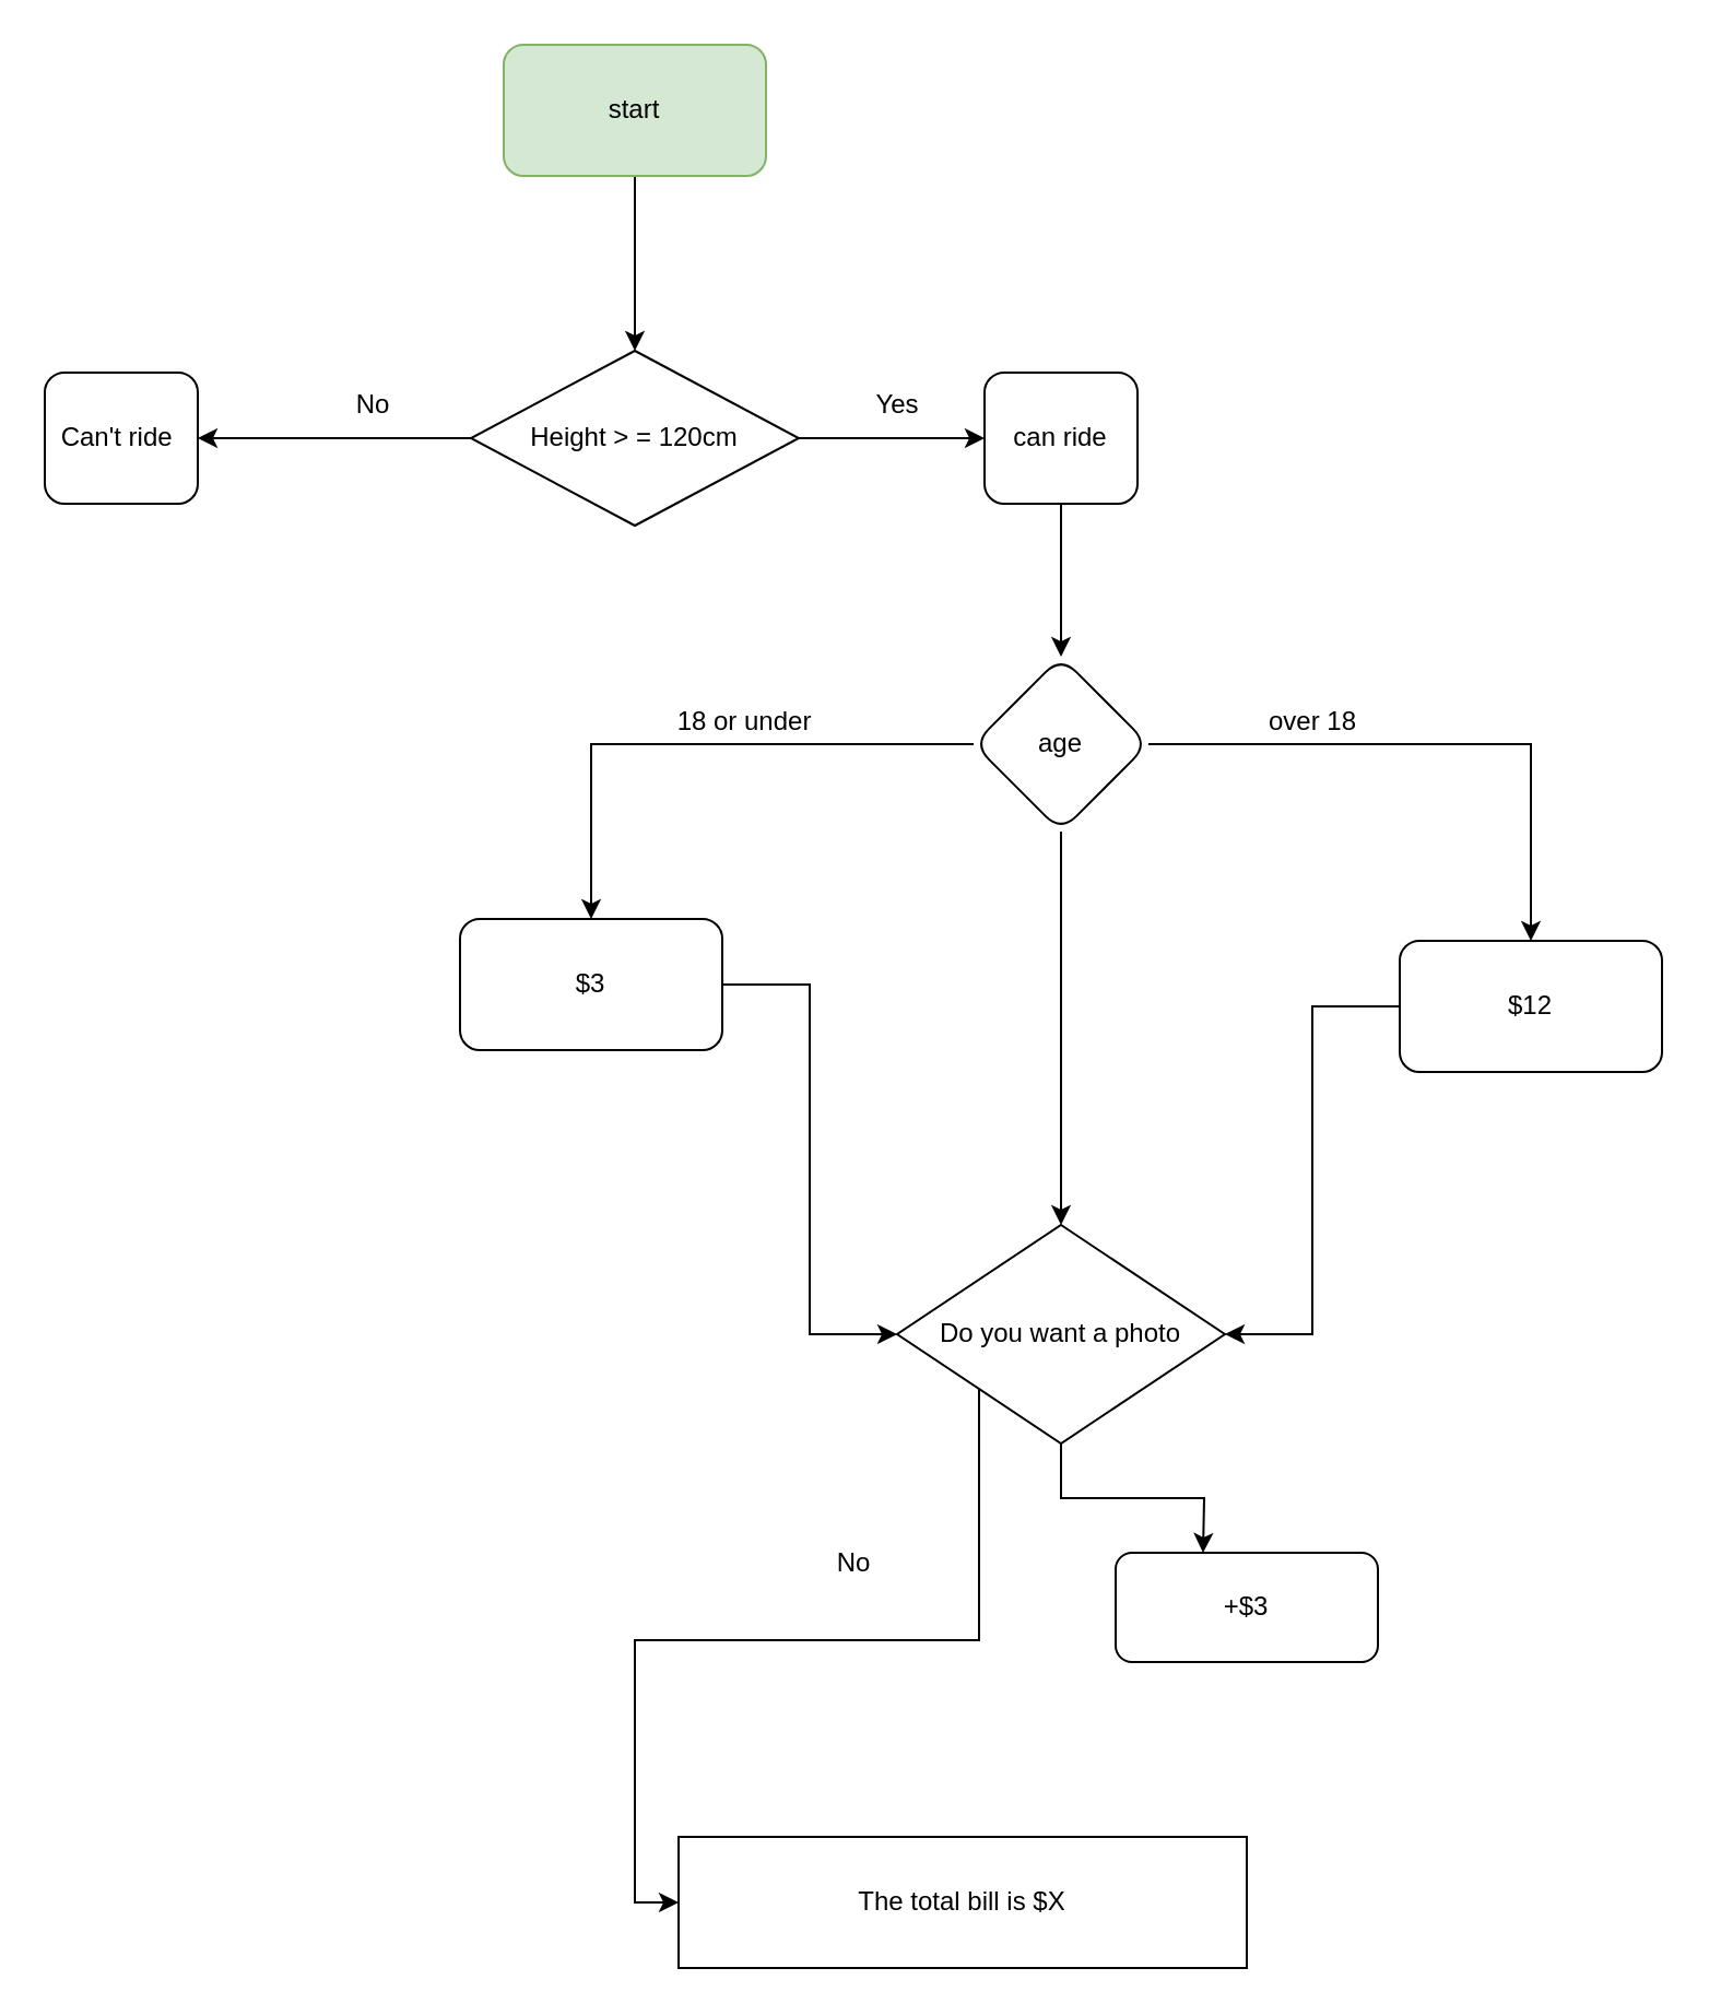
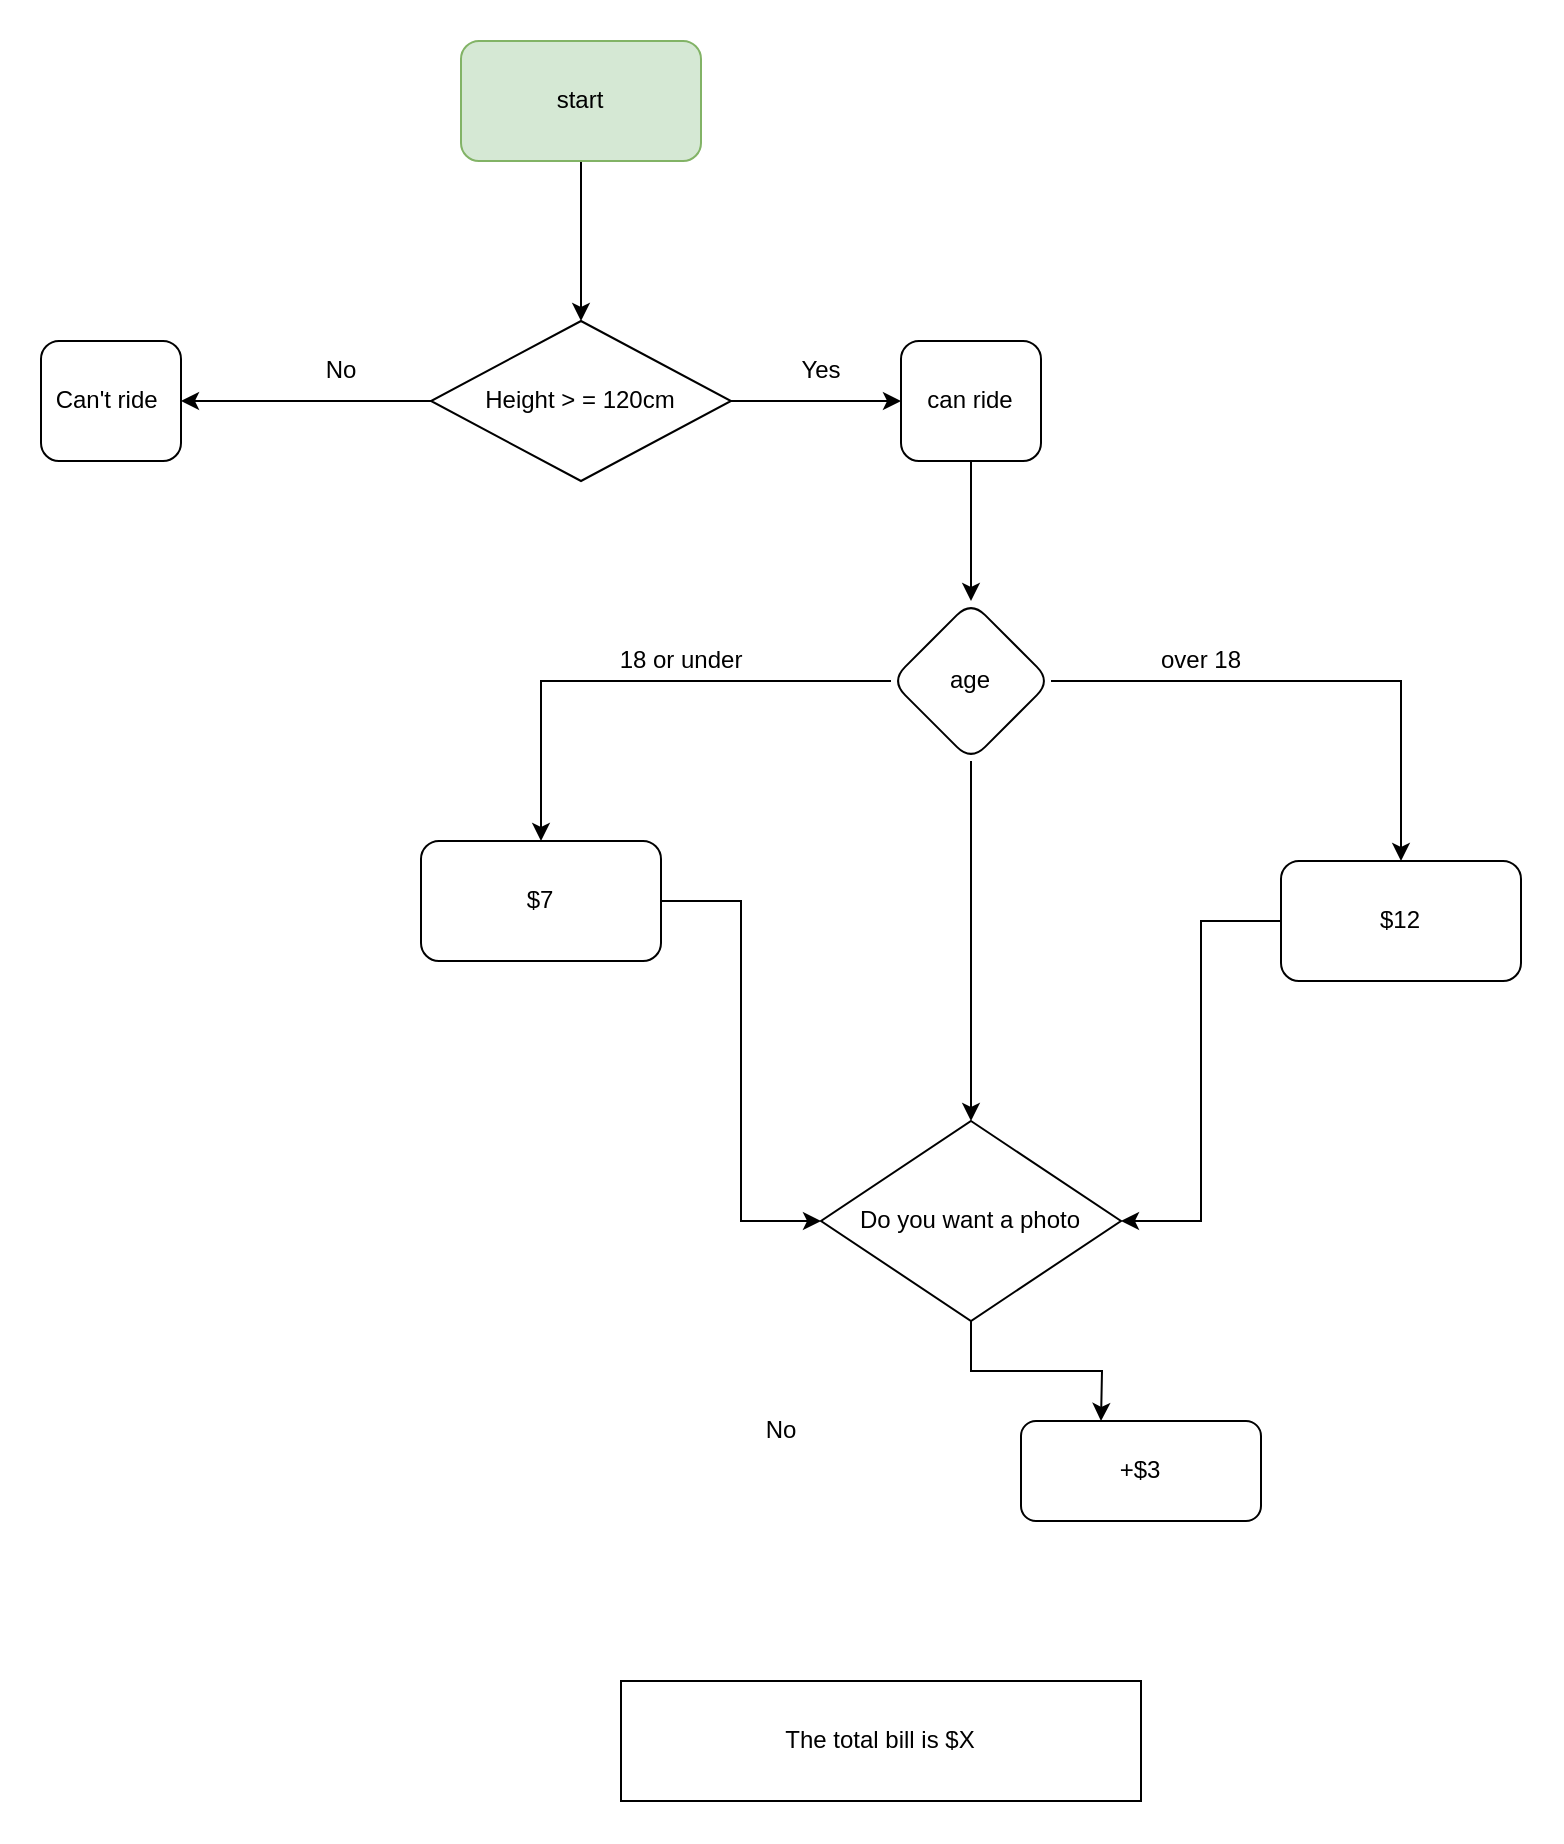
  <mxCell id="0" />
  <mxCell id="1" parent="0" />
  <mxCell id="2" value="" style="edgeStyle=orthogonalEdgeStyle;rounded=0;orthogonalLoop=1;jettySize=auto;html=1;" parent="1" source="3" edge="1"><mxGeometry relative="1" as="geometry"><mxPoint x="290" y="160" as="targetPoint" /></mxGeometry></mxCell>
  <mxCell id="3" value="start" style="rounded=1;whiteSpace=wrap;html=1;fillColor=#d5e8d4;strokeColor=#82b366;" parent="1" vertex="1"><mxGeometry x="230" y="20" width="120" height="60" as="geometry" /></mxCell>
  <mxCell id="4" value="" style="edgeStyle=orthogonalEdgeStyle;rounded=0;orthogonalLoop=1;jettySize=auto;html=1;" parent="1" source="6" target="7" edge="1"><mxGeometry relative="1" as="geometry" /></mxCell>
  <mxCell id="5" value="" style="edgeStyle=orthogonalEdgeStyle;rounded=0;orthogonalLoop=1;jettySize=auto;html=1;" parent="1" source="6" target="11" edge="1"><mxGeometry relative="1" as="geometry"><mxPoint x="460" y="200" as="targetPoint" /></mxGeometry></mxCell>
  <mxCell id="6" value="Height &amp;gt; = 120cm" style="rhombus;whiteSpace=wrap;html=1;" parent="1" vertex="1"><mxGeometry x="215" y="160" width="150" height="80" as="geometry" /></mxCell>
  <mxCell id="7" value="Can't ride&amp;nbsp;" style="rounded=1;whiteSpace=wrap;html=1;" parent="1" vertex="1"><mxGeometry x="20" y="170" width="70" height="60" as="geometry" /></mxCell>
  <mxCell id="8" value="No" style="text;html=1;align=center;verticalAlign=middle;resizable=0;points=[];autosize=1;strokeColor=none;fillColor=none;" parent="1" vertex="1"><mxGeometry x="150" y="170" width="40" height="30" as="geometry" /></mxCell>
  <mxCell id="9" value="Yes" style="text;html=1;align=center;verticalAlign=middle;resizable=0;points=[];autosize=1;strokeColor=none;fillColor=none;" parent="1" vertex="1"><mxGeometry x="390" y="170" width="40" height="30" as="geometry" /></mxCell>
  <mxCell id="10" value="" style="edgeStyle=orthogonalEdgeStyle;rounded=0;orthogonalLoop=1;jettySize=auto;html=1;" parent="1" source="11" target="15" edge="1"><mxGeometry relative="1" as="geometry" /></mxCell>
  <mxCell id="11" value="can ride" style="rounded=1;whiteSpace=wrap;html=1;" parent="1" vertex="1"><mxGeometry x="450" y="170" width="70" height="60" as="geometry" /></mxCell>
  <mxCell id="12" value="" style="edgeStyle=orthogonalEdgeStyle;rounded=0;orthogonalLoop=1;jettySize=auto;html=1;" parent="1" source="15" target="17" edge="1"><mxGeometry relative="1" as="geometry" /></mxCell>
  <mxCell id="13" value="" style="edgeStyle=orthogonalEdgeStyle;rounded=0;orthogonalLoop=1;jettySize=auto;html=1;" parent="1" source="15" target="19" edge="1"><mxGeometry relative="1" as="geometry" /></mxCell>
  <mxCell id="14" style="edgeStyle=orthogonalEdgeStyle;rounded=0;orthogonalLoop=1;jettySize=auto;html=1;exitX=0.5;exitY=1;exitDx=0;exitDy=0;" edge="1" parent="1" source="15" target="24"><mxGeometry relative="1" as="geometry" /></mxCell>
  <mxCell id="15" value="age" style="rhombus;whiteSpace=wrap;html=1;rounded=1;" parent="1" vertex="1"><mxGeometry x="445" y="300" width="80" height="80" as="geometry" /></mxCell>
  <mxCell id="16" style="edgeStyle=orthogonalEdgeStyle;rounded=0;orthogonalLoop=1;jettySize=auto;html=1;entryX=0;entryY=0.5;entryDx=0;entryDy=0;" edge="1" parent="1" source="17" target="24"><mxGeometry relative="1" as="geometry" /></mxCell>
- <mxCell id="17" value="$3" style="whiteSpace=wrap;html=1;rounded=1;" parent="1" vertex="1"><mxGeometry x="210" y="420" width="120" height="60" as="geometry" /></mxCell>
+ <mxCell id="17" value="$7" style="whiteSpace=wrap;html=1;rounded=1;" parent="1" vertex="1"><mxGeometry x="210" y="420" width="120" height="60" as="geometry" /></mxCell>
  <mxCell id="18" style="edgeStyle=orthogonalEdgeStyle;rounded=0;orthogonalLoop=1;jettySize=auto;html=1;entryX=1;entryY=0.5;entryDx=0;entryDy=0;" edge="1" parent="1" source="19" target="24"><mxGeometry relative="1" as="geometry"><mxPoint x="780" y="650" as="targetPoint" /></mxGeometry></mxCell>
  <mxCell id="19" value="$12" style="whiteSpace=wrap;html=1;rounded=1;" parent="1" vertex="1"><mxGeometry x="640" y="430" width="120" height="60" as="geometry" /></mxCell>
  <mxCell id="20" value="18 or under" style="text;html=1;align=center;verticalAlign=middle;resizable=0;points=[];autosize=1;strokeColor=none;fillColor=none;" parent="1" vertex="1"><mxGeometry x="300" y="315" width="80" height="30" as="geometry" /></mxCell>
  <mxCell id="21" value="over 18" style="text;html=1;align=center;verticalAlign=middle;resizable=0;points=[];autosize=1;strokeColor=none;fillColor=none;" parent="1" vertex="1"><mxGeometry x="570" y="315" width="60" height="30" as="geometry" /></mxCell>
- <mxCell id="22" style="edgeStyle=orthogonalEdgeStyle;rounded=0;orthogonalLoop=1;jettySize=auto;html=1;exitX=0;exitY=1;exitDx=0;exitDy=0;entryX=0;entryY=0.5;entryDx=0;entryDy=0;" edge="1" parent="1" source="24" target="26"><mxGeometry relative="1" as="geometry"><mxPoint x="290" y="760" as="targetPoint" /></mxGeometry></mxCell>
  <mxCell id="23" style="edgeStyle=orthogonalEdgeStyle;rounded=0;orthogonalLoop=1;jettySize=auto;html=1;" edge="1" parent="1" source="24"><mxGeometry relative="1" as="geometry"><mxPoint x="550" y="710" as="targetPoint" /></mxGeometry></mxCell>
  <mxCell id="24" value="Do you want a photo" style="rhombus;whiteSpace=wrap;html=1;" vertex="1" parent="1"><mxGeometry x="410" y="560" width="150" height="100" as="geometry" /></mxCell>
  <mxCell id="25" value="No" style="text;html=1;align=center;verticalAlign=middle;resizable=0;points=[];autosize=1;strokeColor=none;fillColor=none;" vertex="1" parent="1"><mxGeometry x="370" y="700" width="40" height="30" as="geometry" /></mxCell>
  <mxCell id="26" value="The total bill is $X" style="rounded=0;whiteSpace=wrap;html=1;" vertex="1" parent="1"><mxGeometry x="310" y="840" width="260" height="60" as="geometry" /></mxCell>
  <mxCell id="27" value="+$3" style="rounded=1;whiteSpace=wrap;html=1;" vertex="1" parent="1"><mxGeometry x="510" y="710" width="120" height="50" as="geometry" /></mxCell>
